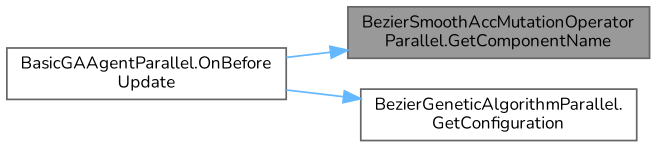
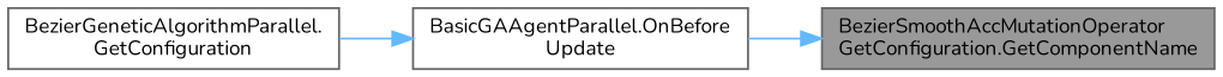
  digraph {
    fontname=Nunito
    rankdir=RL
    node [color=grey40 fillcolor=white fontname=Nunito fontsize=10 shape=box style=filled]
    edge [color=steelblue1 dir=back fontname=Nunito fontsize=10 labelfontname=Helvetica labelfontsize=10 style=solid]
-   n1 [color=gray40 fillcolor=grey60 fontcolor=black height=0.2 label="BezierSmoothAccMutationOperator\lParallel.GetComponentName" width=0.4]
+   n1 [color=gray40 fillcolor=grey60 fontcolor=black height=0.2 label="BezierSmoothAccMutationOperator\lGetConfiguration.GetComponentName" width=0.4]
    n2 [height=0.2 label="BasicGAAgentParallel.OnBefore\lUpdate" width=0.4]
    n3 [height=0.2 label="BezierGeneticAlgorithmParallel.\lGetConfiguration" width=0.4]
    n1 -> n2
-   n3 -> n2
+   n2 -> n3
  }
